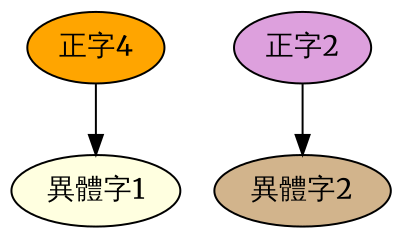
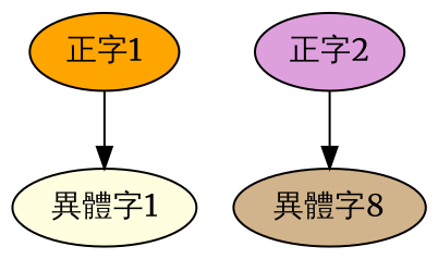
  digraph {
    fontname=Merriweather
    node [fontname=Merriweather style=filled]
    edge [fontname=Merriweather]
-   "正字1" [fillcolor=orange label="正字4"]
+   "正字1" [fillcolor=orange]
    "異體字1" [fillcolor=lightyellow]
    "正字2" [fillcolor=plum]
-   "異體字2" [fillcolor=tan]
+   "異體字2" [fillcolor=tan label="異體字8"]
    "正字1" -> "異體字1"
    "正字2" -> "異體字2"
  }
